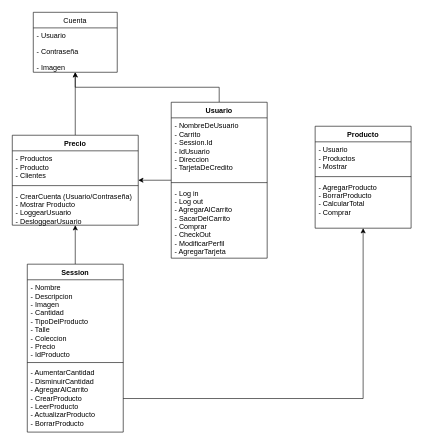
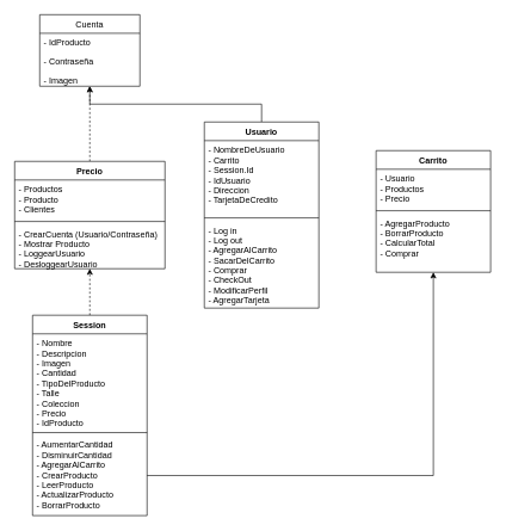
  <mxCell id="0" />
  <mxCell id="1" parent="0" />
  <mxCell id="2" value="Cuenta" style="swimlane;fontStyle=0;childLayout=stackLayout;horizontal=1;startSize=26;fillColor=none;horizontalStack=0;resizeParent=1;resizeParentMax=0;resizeLast=0;collapsible=1;marginBottom=0;" parent="1" vertex="1"><mxGeometry x="55" y="20" width="140" height="100" as="geometry" /></mxCell>
- <mxCell id="3" value="- Usuario" style="text;strokeColor=none;fillColor=none;align=left;verticalAlign=top;spacingLeft=4;spacingRight=4;overflow=hidden;rotatable=0;points=[[0,0.5],[1,0.5]];portConstraint=eastwest;" parent="2" vertex="1"><mxGeometry y="26" width="140" height="26" as="geometry" /></mxCell>
+ <mxCell id="3" value="- IdProducto" style="text;strokeColor=none;fillColor=none;align=left;verticalAlign=top;spacingLeft=4;spacingRight=4;overflow=hidden;rotatable=0;points=[[0,0.5],[1,0.5]];portConstraint=eastwest;" parent="2" vertex="1"><mxGeometry y="26" width="140" height="26" as="geometry" /></mxCell>
  <mxCell id="4" value="- Contraseña" style="text;strokeColor=none;fillColor=none;align=left;verticalAlign=top;spacingLeft=4;spacingRight=4;overflow=hidden;rotatable=0;points=[[0,0.5],[1,0.5]];portConstraint=eastwest;" parent="2" vertex="1"><mxGeometry y="52" width="140" height="26" as="geometry" /></mxCell>
  <mxCell id="5" value="- Imagen" style="text;strokeColor=none;fillColor=none;align=left;verticalAlign=top;spacingLeft=4;spacingRight=4;overflow=hidden;rotatable=0;points=[[0,0.5],[1,0.5]];portConstraint=eastwest;" parent="2" vertex="1"><mxGeometry y="78" width="140" height="22" as="geometry" /></mxCell>
- <mxCell id="6" style="edgeStyle=orthogonalEdgeStyle;rounded=0;orthogonalLoop=1;jettySize=auto;html=1;exitX=0.5;exitY=0;exitDx=0;exitDy=0;" parent="1" source="7" target="2" edge="1"><mxGeometry relative="1" as="geometry" /></mxCell>
+ <mxCell id="6" style="edgeStyle=orthogonalEdgeStyle;rounded=0;orthogonalLoop=1;jettySize=auto;html=1;exitX=0.5;exitY=0;exitDx=0;exitDy=0;dashed=1;" parent="1" source="7" target="2" edge="1"><mxGeometry relative="1" as="geometry" /></mxCell>
  <mxCell id="7" value="Precio" style="swimlane;fontStyle=1;align=center;verticalAlign=top;childLayout=stackLayout;horizontal=1;startSize=26;horizontalStack=0;resizeParent=1;resizeParentMax=0;resizeLast=0;collapsible=1;marginBottom=0;" parent="1" vertex="1"><mxGeometry x="20" y="225" width="210" height="150" as="geometry" /></mxCell>
  <mxCell id="8" value="- Productos&#10;- Producto&#10;- Clientes" style="text;strokeColor=none;fillColor=none;align=left;verticalAlign=top;spacingLeft=4;spacingRight=4;overflow=hidden;rotatable=0;points=[[0,0.5],[1,0.5]];portConstraint=eastwest;" parent="7" vertex="1"><mxGeometry y="26" width="210" height="54" as="geometry" /></mxCell>
  <mxCell id="9" value="" style="line;strokeWidth=1;fillColor=none;align=left;verticalAlign=middle;spacingTop=-1;spacingLeft=3;spacingRight=3;rotatable=0;labelPosition=right;points=[];portConstraint=eastwest;" parent="7" vertex="1"><mxGeometry y="80" width="210" height="8" as="geometry" /></mxCell>
  <mxCell id="10" value="- CrearCuenta (Usuario/Contraseña)&#10;- Mostrar Producto&#10;- LoggearUsuario&#10;- DesloggearUsuario" style="text;strokeColor=none;fillColor=none;align=left;verticalAlign=top;spacingLeft=4;spacingRight=4;overflow=hidden;rotatable=0;points=[[0,0.5],[1,0.5]];portConstraint=eastwest;" parent="7" vertex="1"><mxGeometry y="88" width="210" height="62" as="geometry" /></mxCell>
  <mxCell id="11" style="edgeStyle=orthogonalEdgeStyle;rounded=0;orthogonalLoop=1;jettySize=auto;html=1;exitX=0.5;exitY=0;exitDx=0;exitDy=0;endArrow=open;" parent="1" source="13" target="2" edge="1"><mxGeometry relative="1" as="geometry" /></mxCell>
- <mxCell id="12" style="edgeStyle=orthogonalEdgeStyle;rounded=0;orthogonalLoop=1;jettySize=auto;html=1;exitX=0;exitY=0.5;exitDx=0;exitDy=0;" parent="1" source="13" target="7" edge="1"><mxGeometry relative="1" as="geometry" /></mxCell>
  <mxCell id="13" value="Usuario" style="swimlane;fontStyle=1;align=center;verticalAlign=top;childLayout=stackLayout;horizontal=1;startSize=26;horizontalStack=0;resizeParent=1;resizeParentMax=0;resizeLast=0;collapsible=1;marginBottom=0;" parent="1" vertex="1"><mxGeometry x="285" y="170" width="160" height="260" as="geometry" /></mxCell>
  <mxCell id="14" value="- NombreDeUsuario&#10;- Carrito&#10;- Session.Id&#10;- IdUsuario&#10;- Direccion&#10;- TarjetaDeCredito" style="text;strokeColor=none;fillColor=none;align=left;verticalAlign=top;spacingLeft=4;spacingRight=4;overflow=hidden;rotatable=0;points=[[0,0.5],[1,0.5]];portConstraint=eastwest;" parent="13" vertex="1"><mxGeometry y="26" width="160" height="104" as="geometry" /></mxCell>
  <mxCell id="15" value="" style="line;strokeWidth=1;fillColor=none;align=left;verticalAlign=middle;spacingTop=-1;spacingLeft=3;spacingRight=3;rotatable=0;labelPosition=right;points=[];portConstraint=eastwest;" parent="13" vertex="1"><mxGeometry y="130" width="160" height="8" as="geometry" /></mxCell>
  <mxCell id="16" value="- Log in&#10;- Log out&#10;- AgregarAlCarrito&#10;- SacarDelCarrito&#10;- Comprar&#10;- CheckOut&#10;- ModificarPerfil&#10;- AgregarTarjeta" style="text;strokeColor=none;fillColor=none;align=left;verticalAlign=top;spacingLeft=4;spacingRight=4;overflow=hidden;rotatable=0;points=[[0,0.5],[1,0.5]];portConstraint=eastwest;" parent="13" vertex="1"><mxGeometry y="138" width="160" height="122" as="geometry" /></mxCell>
- <mxCell id="17" style="edgeStyle=orthogonalEdgeStyle;rounded=0;orthogonalLoop=1;jettySize=auto;html=1;exitX=0.5;exitY=0;exitDx=0;exitDy=0;" parent="1" source="18" target="7" edge="1"><mxGeometry relative="1" as="geometry" /></mxCell>
+ <mxCell id="17" style="edgeStyle=orthogonalEdgeStyle;rounded=0;orthogonalLoop=1;jettySize=auto;html=1;exitX=0.5;exitY=0;exitDx=0;exitDy=0;dashed=1;" parent="1" source="18" target="7" edge="1"><mxGeometry relative="1" as="geometry" /></mxCell>
  <mxCell id="18" value="Session" style="swimlane;fontStyle=1;align=center;verticalAlign=top;childLayout=stackLayout;horizontal=1;startSize=26;horizontalStack=0;resizeParent=1;resizeParentMax=0;resizeLast=0;collapsible=1;marginBottom=0;" parent="1" vertex="1"><mxGeometry x="45" y="440" width="160" height="280" as="geometry" /></mxCell>
  <mxCell id="19" value="- Nombre&#10;- Descripcion&#10;- Imagen&#10;- Cantidad&#10;- TipoDelProducto&#10;- Talle&#10;- Coleccion&#10;- Precio&#10;- IdProducto" style="text;strokeColor=none;fillColor=none;align=left;verticalAlign=top;spacingLeft=4;spacingRight=4;overflow=hidden;rotatable=0;points=[[0,0.5],[1,0.5]];portConstraint=eastwest;" parent="18" vertex="1"><mxGeometry y="26" width="160" height="134" as="geometry" /></mxCell>
  <mxCell id="20" value="" style="line;strokeWidth=1;fillColor=none;align=left;verticalAlign=middle;spacingTop=-1;spacingLeft=3;spacingRight=3;rotatable=0;labelPosition=right;points=[];portConstraint=eastwest;" parent="18" vertex="1"><mxGeometry y="160" width="160" height="8" as="geometry" /></mxCell>
  <mxCell id="21" value="- AumentarCantidad&#10;- DisminuirCantidad&#10;- AgregarAlCarrito&#10;- CrearProducto&#10;- LeerProducto&#10;- ActualizarProducto&#10;- BorrarProducto" style="text;strokeColor=none;fillColor=none;align=left;verticalAlign=top;spacingLeft=4;spacingRight=4;overflow=hidden;rotatable=0;points=[[0,0.5],[1,0.5]];portConstraint=eastwest;" parent="18" vertex="1"><mxGeometry y="168" width="160" height="112" as="geometry" /></mxCell>
- <mxCell id="22" value="Producto" style="swimlane;fontStyle=1;align=center;verticalAlign=top;childLayout=stackLayout;horizontal=1;startSize=26;horizontalStack=0;resizeParent=1;resizeParentMax=0;resizeLast=0;collapsible=1;marginBottom=0;" parent="1" vertex="1"><mxGeometry x="525" y="210" width="160" height="170" as="geometry" /></mxCell>
- <mxCell id="23" value="- Usuario&#10;- Productos&#10;- Mostrar&#10;" style="text;strokeColor=none;fillColor=none;align=left;verticalAlign=top;spacingLeft=4;spacingRight=4;overflow=hidden;rotatable=0;points=[[0,0.5],[1,0.5]];portConstraint=eastwest;" parent="22" vertex="1"><mxGeometry y="26" width="160" height="54" as="geometry" /></mxCell>
+ <mxCell id="22" value="Carrito" style="swimlane;fontStyle=1;align=center;verticalAlign=top;childLayout=stackLayout;horizontal=1;startSize=26;horizontalStack=0;resizeParent=1;resizeParentMax=0;resizeLast=0;collapsible=1;marginBottom=0;" parent="1" vertex="1"><mxGeometry x="525" y="210" width="160" height="170" as="geometry" /></mxCell>
+ <mxCell id="23" value="- Usuario&#10;- Productos&#10;- Precio&#10;" style="text;strokeColor=none;fillColor=none;align=left;verticalAlign=top;spacingLeft=4;spacingRight=4;overflow=hidden;rotatable=0;points=[[0,0.5],[1,0.5]];portConstraint=eastwest;" parent="22" vertex="1"><mxGeometry y="26" width="160" height="54" as="geometry" /></mxCell>
  <mxCell id="24" value="" style="line;strokeWidth=1;fillColor=none;align=left;verticalAlign=middle;spacingTop=-1;spacingLeft=3;spacingRight=3;rotatable=0;labelPosition=right;points=[];portConstraint=eastwest;" parent="22" vertex="1"><mxGeometry y="80" width="160" height="8" as="geometry" /></mxCell>
  <mxCell id="25" value="- AgregarProducto&#10;- BorrarProducto&#10;- CalcularTotal&#10;- Comprar" style="text;strokeColor=none;fillColor=none;align=left;verticalAlign=top;spacingLeft=4;spacingRight=4;overflow=hidden;rotatable=0;points=[[0,0.5],[1,0.5]];portConstraint=eastwest;" parent="22" vertex="1"><mxGeometry y="88" width="160" height="82" as="geometry" /></mxCell>
  <mxCell id="26" style="edgeStyle=orthogonalEdgeStyle;rounded=0;orthogonalLoop=1;jettySize=auto;html=1;" parent="1" source="21" target="22" edge="1"><mxGeometry relative="1" as="geometry" /></mxCell>
